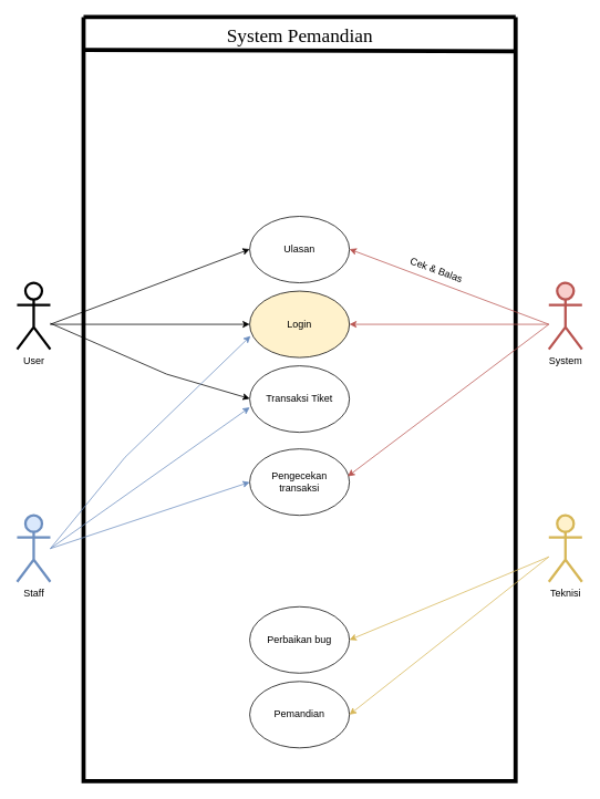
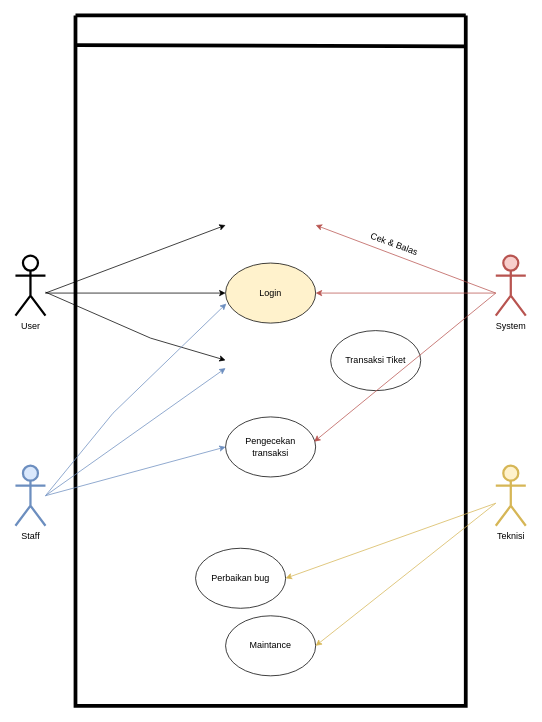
  <mxCell id="0" />
  <mxCell id="1" parent="0" />
  <mxCell id="2" value="" style="swimlane;startSize=0;fillColor=#000000;fillStyle=auto;strokeWidth=5;" parent="1" vertex="1"><mxGeometry x="100" y="20" width="520" height="920" as="geometry"><mxRectangle x="160" y="40" width="50" height="40" as="alternateBounds" /></mxGeometry></mxCell>
- <mxCell id="3" value="Transaksi Tiket" style="ellipse;whiteSpace=wrap;html=1;" parent="2" vertex="1"><mxGeometry x="200" y="420" width="120" height="80" as="geometry" /></mxCell>
+ <mxCell id="3" value="Transaksi Tiket" style="ellipse;whiteSpace=wrap;html=1;" parent="2" vertex="1"><mxGeometry x="340" y="420" width="120" height="80" as="geometry" /></mxCell>
  <mxCell id="4" value="" style="endArrow=classic;html=1;rounded=0;entryX=0;entryY=0.5;entryDx=0;entryDy=0;" parent="2" source="14" edge="1"><mxGeometry width="50" height="50" relative="1" as="geometry"><mxPoint x="-40" y="459.5" as="sourcePoint" /><mxPoint x="200" y="459.5" as="targetPoint" /><Array as="points"><mxPoint x="100" y="430" /></Array></mxGeometry></mxCell>
  <mxCell id="5" value="" style="endArrow=classic;html=1;rounded=0;entryX=0;entryY=0.5;entryDx=0;entryDy=0;fillColor=#dae8fc;strokeColor=#6c8ebf;" parent="2" edge="1"><mxGeometry width="50" height="50" relative="1" as="geometry"><mxPoint x="-40" y="640" as="sourcePoint" /><mxPoint x="200" y="470" as="targetPoint" /></mxGeometry></mxCell>
- <mxCell id="6" value="Ulasan" style="ellipse;whiteSpace=wrap;html=1;" parent="2" vertex="1"><mxGeometry x="200" y="240" width="120" height="80" as="geometry" /></mxCell>
  <mxCell id="7" value="" style="endArrow=classic;html=1;rounded=0;entryX=0;entryY=0.5;entryDx=0;entryDy=0;" parent="2" edge="1"><mxGeometry width="50" height="50" relative="1" as="geometry"><mxPoint x="-40" y="370" as="sourcePoint" /><mxPoint x="200" y="279.5" as="targetPoint" /></mxGeometry></mxCell>
  <mxCell id="8" value="" style="endArrow=classic;html=1;rounded=0;entryX=1;entryY=0.5;entryDx=0;entryDy=0;fillColor=#f8cecc;strokeColor=#b85450;" parent="2" edge="1"><mxGeometry width="50" height="50" relative="1" as="geometry"><mxPoint x="560" y="370" as="sourcePoint" /><mxPoint x="320" y="279.5" as="targetPoint" /></mxGeometry></mxCell>
- <mxCell id="9" value="Pemandian" style="ellipse;whiteSpace=wrap;html=1;" vertex="1" parent="2"><mxGeometry x="200" y="800" width="120" height="80" as="geometry" /></mxCell>
- <mxCell id="10" value="Perbaikan bug" style="ellipse;whiteSpace=wrap;html=1;" vertex="1" parent="2"><mxGeometry x="200" y="710" width="120" height="80" as="geometry" /></mxCell>
- <mxCell id="11" value="Pengecekan&lt;br&gt;transaksi" style="ellipse;whiteSpace=wrap;html=1;" vertex="1" parent="2"><mxGeometry x="200" y="520" width="120" height="80" as="geometry" /></mxCell>
+ <mxCell id="9" value="Maintance" style="ellipse;whiteSpace=wrap;html=1;" vertex="1" parent="2"><mxGeometry x="200" y="800" width="120" height="80" as="geometry" /></mxCell>
+ <mxCell id="10" value="Perbaikan bug" style="ellipse;whiteSpace=wrap;html=1;" vertex="1" parent="2"><mxGeometry x="160" y="710" width="120" height="80" as="geometry" /></mxCell>
+ <mxCell id="11" value="Pengecekan&lt;br&gt;transaksi" style="ellipse;whiteSpace=wrap;html=1;" vertex="1" parent="2"><mxGeometry x="200" y="535" width="120" height="80" as="geometry" /></mxCell>
  <mxCell id="12" value="Cek &amp;amp; Balas" style="text;html=1;strokeColor=none;fillColor=none;align=center;verticalAlign=middle;whiteSpace=wrap;rounded=0;rotation=20;" vertex="1" parent="2"><mxGeometry x="390" y="290" width="70" height="30" as="geometry" /></mxCell>
- <mxCell id="13" value="System Pemandian" style="text;html=1;align=center;verticalAlign=middle;resizable=0;points=[];autosize=1;strokeColor=none;fillColor=none;fontFamily=Times New Roman;fontSize=23;" parent="1" vertex="1"><mxGeometry x="260" y="23" width="200" height="40" as="geometry" /></mxCell>
  <mxCell id="14" value="User&lt;br&gt;" style="shape=umlActor;verticalLabelPosition=bottom;verticalAlign=top;html=1;outlineConnect=0;strokeWidth=3;" parent="1" vertex="1"><mxGeometry x="20" y="340" width="40" height="80" as="geometry" /></mxCell>
  <mxCell id="15" value="System" style="shape=umlActor;verticalLabelPosition=bottom;verticalAlign=top;html=1;outlineConnect=0;fillColor=#f8cecc;strokeColor=#b85450;strokeWidth=3;" parent="1" vertex="1"><mxGeometry x="660" y="340" width="40" height="80" as="geometry" /></mxCell>
  <mxCell id="16" value="Staff" style="shape=umlActor;verticalLabelPosition=bottom;verticalAlign=top;html=1;outlineConnect=0;fillColor=#dae8fc;strokeColor=#6c8ebf;strokeWidth=3;" parent="1" vertex="1"><mxGeometry x="20" y="620" width="40" height="80" as="geometry" /></mxCell>
  <mxCell id="17" value="Login" style="ellipse;whiteSpace=wrap;html=1;fillColor=#fff2cc;" parent="1" vertex="1"><mxGeometry x="300" y="350" width="120" height="80" as="geometry" /></mxCell>
  <mxCell id="18" value="" style="endArrow=classic;html=1;rounded=0;entryX=0.008;entryY=0.675;entryDx=0;entryDy=0;entryPerimeter=0;fillColor=#dae8fc;strokeColor=#6c8ebf;" parent="1" target="17" edge="1"><mxGeometry width="50" height="50" relative="1" as="geometry"><mxPoint x="60" y="660" as="sourcePoint" /><mxPoint x="110" y="540" as="targetPoint" /><Array as="points"><mxPoint x="150" y="550" /></Array></mxGeometry></mxCell>
  <mxCell id="19" value="" style="endArrow=classic;html=1;rounded=0;entryX=0;entryY=0.5;entryDx=0;entryDy=0;" parent="1" target="17" edge="1"><mxGeometry width="50" height="50" relative="1" as="geometry"><mxPoint x="60" y="390" as="sourcePoint" /><mxPoint x="110" y="340" as="targetPoint" /></mxGeometry></mxCell>
  <mxCell id="20" value="" style="endArrow=classic;html=1;rounded=0;entryX=1;entryY=0.5;entryDx=0;entryDy=0;fillColor=#f8cecc;strokeColor=#b85450;" parent="1" target="17" edge="1"><mxGeometry width="50" height="50" relative="1" as="geometry"><mxPoint x="660" y="390" as="sourcePoint" /><mxPoint x="590" y="330" as="targetPoint" /></mxGeometry></mxCell>
  <mxCell id="21" value="Teknisi" style="shape=umlActor;verticalLabelPosition=bottom;verticalAlign=top;html=1;outlineConnect=0;fillColor=#fff2cc;strokeColor=#d6b656;strokeWidth=3;" vertex="1" parent="1"><mxGeometry x="660" y="620" width="40" height="80" as="geometry" /></mxCell>
  <mxCell id="22" value="" style="endArrow=classic;html=1;rounded=0;entryX=1;entryY=0.5;entryDx=0;entryDy=0;fillColor=#fff2cc;strokeColor=#d6b656;" edge="1" parent="1" target="10"><mxGeometry width="50" height="50" relative="1" as="geometry"><mxPoint x="660" y="670" as="sourcePoint" /><mxPoint x="390" y="590" as="targetPoint" /></mxGeometry></mxCell>
  <mxCell id="23" value="" style="endArrow=classic;html=1;rounded=0;entryX=1;entryY=0.5;entryDx=0;entryDy=0;fillColor=#fff2cc;strokeColor=#d6b656;" edge="1" parent="1" target="9"><mxGeometry width="50" height="50" relative="1" as="geometry"><mxPoint x="660" y="670" as="sourcePoint" /><mxPoint x="430" y="780" as="targetPoint" /></mxGeometry></mxCell>
  <mxCell id="24" value="" style="endArrow=classic;html=1;rounded=0;entryX=0.983;entryY=0.413;entryDx=0;entryDy=0;fillColor=#f8cecc;strokeColor=#b85450;entryPerimeter=0;" edge="1" parent="1" target="11"><mxGeometry width="50" height="50" relative="1" as="geometry"><mxPoint x="660" y="390" as="sourcePoint" /><mxPoint x="430" y="400" as="targetPoint" /></mxGeometry></mxCell>
  <mxCell id="25" value="" style="endArrow=classic;html=1;rounded=0;entryX=0;entryY=0.5;entryDx=0;entryDy=0;fillColor=#dae8fc;strokeColor=#6c8ebf;" edge="1" parent="1" target="11"><mxGeometry width="50" height="50" relative="1" as="geometry"><mxPoint x="60" y="660" as="sourcePoint" /><mxPoint x="440" y="410" as="targetPoint" /></mxGeometry></mxCell>
  <mxCell id="26" value="" style="endArrow=none;html=1;rounded=0;exitX=0;exitY=0.043;exitDx=0;exitDy=0;exitPerimeter=0;entryX=1;entryY=0.045;entryDx=0;entryDy=0;entryPerimeter=0;strokeWidth=5;" edge="1" parent="1" source="2" target="2"><mxGeometry width="50" height="50" relative="1" as="geometry"><mxPoint x="350" y="360" as="sourcePoint" /><mxPoint x="400" y="310" as="targetPoint" /></mxGeometry></mxCell>
